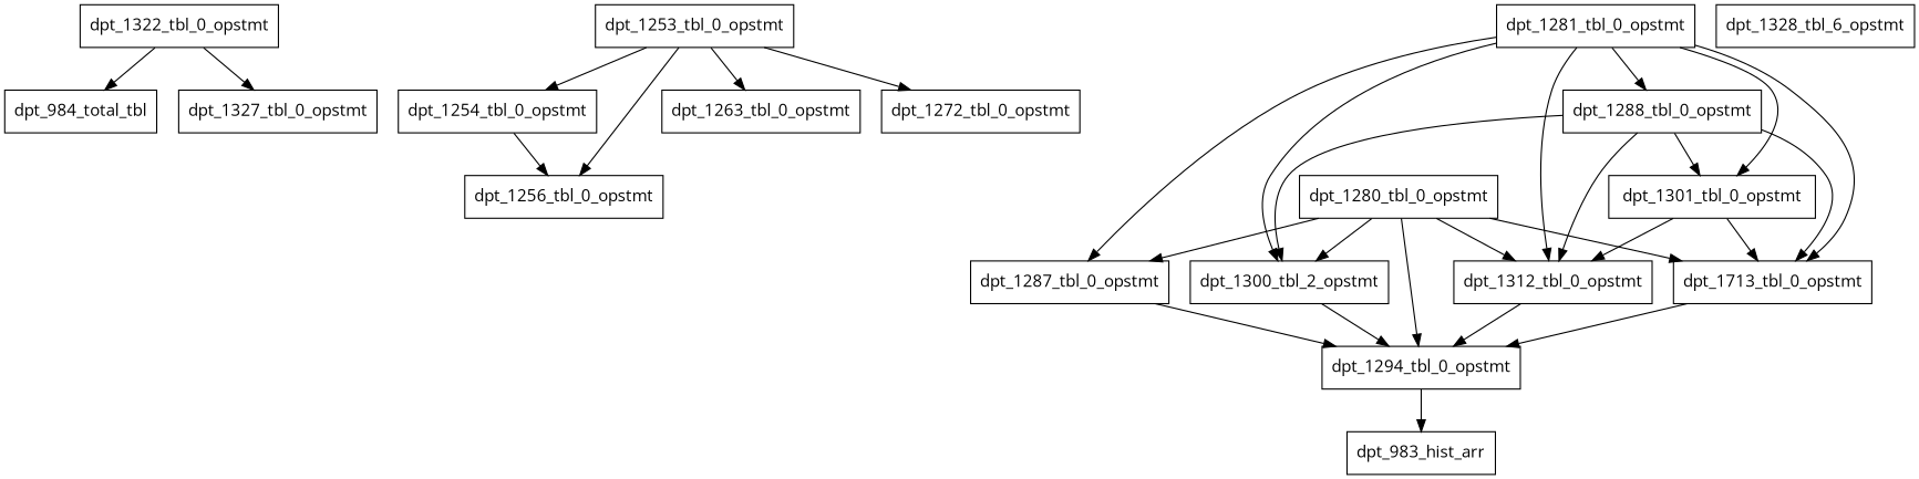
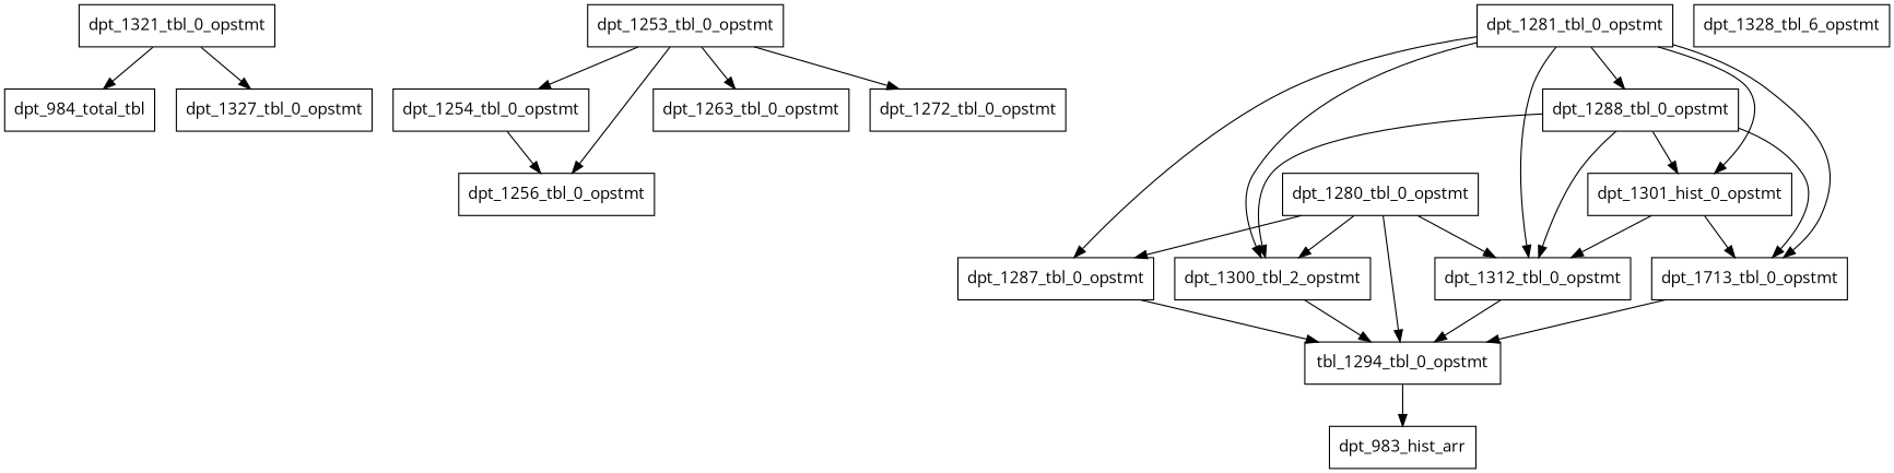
  digraph {
    fontname="Open Sans"
    node [fontname="Open Sans" shape=box]
    edge [fontname="Open Sans"]
    n1 [label=dpt_984_total_tbl]
    dpt_1253_tbl_0_opstmt
    dpt_1254_tbl_0_opstmt
    dpt_1256_tbl_0_opstmt
    dpt_1263_tbl_0_opstmt
    dpt_1272_tbl_0_opstmt
    dpt_1280_tbl_0_opstmt
    dpt_1287_tbl_0_opstmt
-   dpt_1294_tbl_0_opstmt
+   dpt_1294_tbl_0_opstmt [label=tbl_1294_tbl_0_opstmt]
    n10 [label=dpt_1300_tbl_2_opstmt]
    dpt_1312_tbl_0_opstmt
    n12 [label=dpt_1713_tbl_0_opstmt]
    dpt_983_hist_arr
    dpt_1281_tbl_0_opstmt
    dpt_1288_tbl_0_opstmt
-   dpt_1301_tbl_0_opstmt
-   dpt_1321_tbl_0_opstmt [label=dpt_1322_tbl_0_opstmt]
+   dpt_1301_tbl_0_opstmt [label=dpt_1301_hist_0_opstmt]
+   dpt_1321_tbl_0_opstmt
    dpt_1327_tbl_0_opstmt
    n19 [label=dpt_1328_tbl_6_opstmt]
    dpt_1253_tbl_0_opstmt -> dpt_1254_tbl_0_opstmt
    dpt_1253_tbl_0_opstmt -> dpt_1256_tbl_0_opstmt
    dpt_1253_tbl_0_opstmt -> dpt_1263_tbl_0_opstmt
    dpt_1253_tbl_0_opstmt -> dpt_1272_tbl_0_opstmt
    dpt_1254_tbl_0_opstmt -> dpt_1256_tbl_0_opstmt
    dpt_1280_tbl_0_opstmt -> dpt_1287_tbl_0_opstmt
    dpt_1280_tbl_0_opstmt -> dpt_1294_tbl_0_opstmt
    dpt_1280_tbl_0_opstmt -> n10
    dpt_1280_tbl_0_opstmt -> dpt_1312_tbl_0_opstmt
-   dpt_1280_tbl_0_opstmt -> n12
    dpt_1287_tbl_0_opstmt -> dpt_1294_tbl_0_opstmt
    dpt_1294_tbl_0_opstmt -> dpt_983_hist_arr
    n10 -> dpt_1294_tbl_0_opstmt
    dpt_1312_tbl_0_opstmt -> dpt_1294_tbl_0_opstmt
    n12 -> dpt_1294_tbl_0_opstmt
    dpt_1281_tbl_0_opstmt -> dpt_1287_tbl_0_opstmt
    dpt_1281_tbl_0_opstmt -> n10
    dpt_1281_tbl_0_opstmt -> dpt_1312_tbl_0_opstmt
    dpt_1281_tbl_0_opstmt -> n12
    dpt_1281_tbl_0_opstmt -> dpt_1288_tbl_0_opstmt
    dpt_1281_tbl_0_opstmt -> dpt_1301_tbl_0_opstmt
    dpt_1288_tbl_0_opstmt -> n10
    dpt_1288_tbl_0_opstmt -> dpt_1312_tbl_0_opstmt
    dpt_1288_tbl_0_opstmt -> n12
    dpt_1288_tbl_0_opstmt -> dpt_1301_tbl_0_opstmt
    dpt_1301_tbl_0_opstmt -> dpt_1312_tbl_0_opstmt
    dpt_1301_tbl_0_opstmt -> n12
    dpt_1321_tbl_0_opstmt -> n1
    dpt_1321_tbl_0_opstmt -> dpt_1327_tbl_0_opstmt
  }
